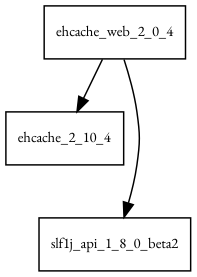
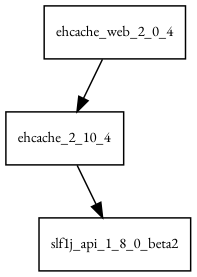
  digraph {
    fontname="EB Garamond"
    node [fontname="EB Garamond" fontsize=10.0 shape=box]
    edge [fontname="EB Garamond"]
    ehcache_web_2_0_4
    ehcache_2_10_4
    n3 [label=slf1j_api_1_8_0_beta2]
    ehcache_web_2_0_4 -> ehcache_2_10_4
-   ehcache_web_2_0_4 -> n3
+   ehcache_2_10_4 -> n3
  }
